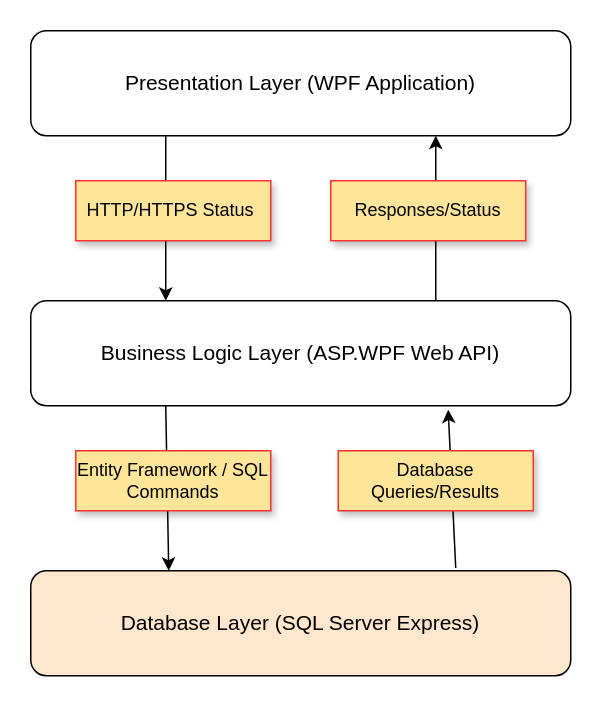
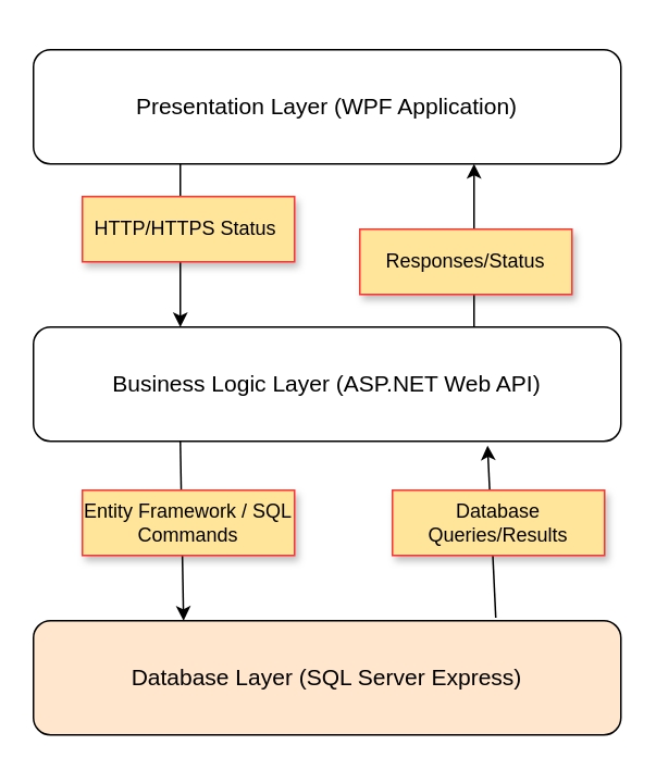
  <mxCell id="0" />
  <mxCell id="1" parent="0" />
- <mxCell id="2" value="&lt;span style=&quot;font-size: 14px;&quot;&gt;Presentation Layer (WPF Application)&lt;/span&gt;" style="rounded=1;whiteSpace=wrap;html=1;fontSize=12;glass=0;strokeWidth=1;shadow=0;" parent="1" vertex="1"><mxGeometry x="20" y="20" width="360" height="70" as="geometry" /></mxCell>
- <mxCell id="3" value="&lt;span style=&quot;font-size: 14px;&quot;&gt;Business Logic Layer (ASP.WPF Web API)&lt;/span&gt;" style="rounded=1;whiteSpace=wrap;html=1;fontSize=12;glass=0;strokeWidth=1;shadow=0;" vertex="1" parent="1"><mxGeometry x="20" y="200" width="360" height="70" as="geometry" /></mxCell>
+ <mxCell id="2" value="&lt;span style=&quot;font-size: 14px;&quot;&gt;Presentation Layer (WPF Application)&lt;/span&gt;" style="rounded=1;whiteSpace=wrap;html=1;fontSize=12;glass=0;strokeWidth=1;shadow=0;" parent="1" vertex="1"><mxGeometry x="20" y="30" width="360" height="70" as="geometry" /></mxCell>
+ <mxCell id="3" value="&lt;span style=&quot;font-size: 14px;&quot;&gt;Business Logic Layer (ASP.NET Web API)&lt;/span&gt;" style="rounded=1;whiteSpace=wrap;html=1;fontSize=12;glass=0;strokeWidth=1;shadow=0;" vertex="1" parent="1"><mxGeometry x="20" y="200" width="360" height="70" as="geometry" /></mxCell>
  <mxCell id="4" value="&lt;span style=&quot;font-size: 14px;&quot;&gt;Database Layer (SQL Server Express)&lt;/span&gt;" style="rounded=1;whiteSpace=wrap;html=1;fontSize=12;glass=0;strokeWidth=1;shadow=0;fillColor=#ffe6cc;" vertex="1" parent="1"><mxGeometry x="20" y="380" width="360" height="70" as="geometry" /></mxCell>
  <mxCell id="5" value="" style="endArrow=classic;html=1;rounded=0;entryX=0.75;entryY=1;entryDx=0;entryDy=0;exitX=0.75;exitY=0;exitDx=0;exitDy=0;" edge="1" parent="1" source="3" target="2"><mxGeometry width="50" height="50" relative="1" as="geometry"><mxPoint x="210" y="300" as="sourcePoint" /><mxPoint x="260" y="250" as="targetPoint" /></mxGeometry></mxCell>
  <mxCell id="6" value="" style="endArrow=classic;html=1;rounded=0;entryX=0.25;entryY=0;entryDx=0;entryDy=0;exitX=0.25;exitY=1;exitDx=0;exitDy=0;" edge="1" parent="1" source="2" target="3"><mxGeometry width="50" height="50" relative="1" as="geometry"><mxPoint x="210" y="300" as="sourcePoint" /><mxPoint x="260" y="250" as="targetPoint" /></mxGeometry></mxCell>
  <mxCell id="7" value="" style="endArrow=classic;html=1;rounded=0;exitX=0.25;exitY=1;exitDx=0;exitDy=0;" edge="1" parent="1" source="3"><mxGeometry width="50" height="50" relative="1" as="geometry"><mxPoint x="160" y="270" as="sourcePoint" /><mxPoint x="112" y="380" as="targetPoint" /></mxGeometry></mxCell>
  <mxCell id="8" value="" style="endArrow=classic;html=1;rounded=0;exitX=0.787;exitY=-0.026;exitDx=0;exitDy=0;exitPerimeter=0;entryX=0.773;entryY=1.037;entryDx=0;entryDy=0;entryPerimeter=0;" edge="1" parent="1" source="4" target="3"><mxGeometry width="50" height="50" relative="1" as="geometry"><mxPoint x="270" y="290" as="sourcePoint" /><mxPoint x="340" y="310" as="targetPoint" /></mxGeometry></mxCell>
  <mxCell id="9" value="HTTP/HTTPS Status&amp;nbsp;" style="text;html=1;align=center;verticalAlign=middle;whiteSpace=wrap;rounded=0;strokeColor=#FF3333;shadow=1;fillColor=#FFE599;" vertex="1" parent="1"><mxGeometry x="50" y="120" width="130" height="40" as="geometry" /></mxCell>
- <mxCell id="10" value="Responses/Status" style="text;html=1;align=center;verticalAlign=middle;whiteSpace=wrap;rounded=0;strokeColor=#FF3333;shadow=1;fillColor=#FFE599;" vertex="1" parent="1"><mxGeometry x="220" y="120" width="130" height="40" as="geometry" /></mxCell>
+ <mxCell id="10" value="Responses/Status" style="text;html=1;align=center;verticalAlign=middle;whiteSpace=wrap;rounded=0;strokeColor=#FF3333;shadow=1;fillColor=#FFE599;" vertex="1" parent="1"><mxGeometry x="220" y="140" width="130" height="40" as="geometry" /></mxCell>
  <mxCell id="11" value="Entity Framework / SQL Commands" style="text;html=1;align=center;verticalAlign=middle;whiteSpace=wrap;rounded=0;strokeColor=#FF3333;shadow=1;fillColor=#FFE599;" vertex="1" parent="1"><mxGeometry x="50" y="300" width="130" height="40" as="geometry" /></mxCell>
- <mxCell id="12" value="Database Queries/Results" style="text;html=1;align=center;verticalAlign=middle;whiteSpace=wrap;rounded=0;strokeColor=#FF3333;shadow=1;fillColor=#FFE599;" vertex="1" parent="1"><mxGeometry x="225" y="300" width="130" height="40" as="geometry" /></mxCell>
+ <mxCell id="12" value="Database Queries/Results" style="text;html=1;align=center;verticalAlign=middle;whiteSpace=wrap;rounded=0;strokeColor=#FF3333;shadow=1;fillColor=#FFE599;" vertex="1" parent="1"><mxGeometry x="240" y="300" width="130" height="40" as="geometry" /></mxCell>
